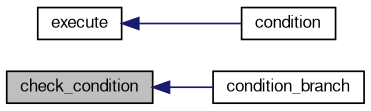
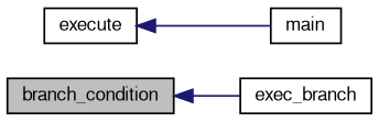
  digraph {
    rankdir=LR
    node [color=black fillcolor=white fontname=FreeSans fontsize=10 shape=record style=filled]
    edge [color=midnightblue dir=back fontname=FreeSans fontsize=10 labelfontname=FreeSans labelfontsize=10 style=solid]
-   n1 [fillcolor=grey75 fontcolor=black height=0.2 label=check_condition width=0.4]
-   n2 [height=0.2 label=condition_branch width=0.4]
+   n1 [fillcolor=grey75 fontcolor=black height=0.2 label=branch_condition width=0.4]
+   n2 [height=0.2 label=exec_branch width=0.4]
    n3 [height=0.2 label=execute width=0.4]
-   n4 [height=0.2 label=condition width=0.4]
+   n4 [height=0.2 label=main width=0.4]
    n1 -> n2
    n3 -> n4
  }
